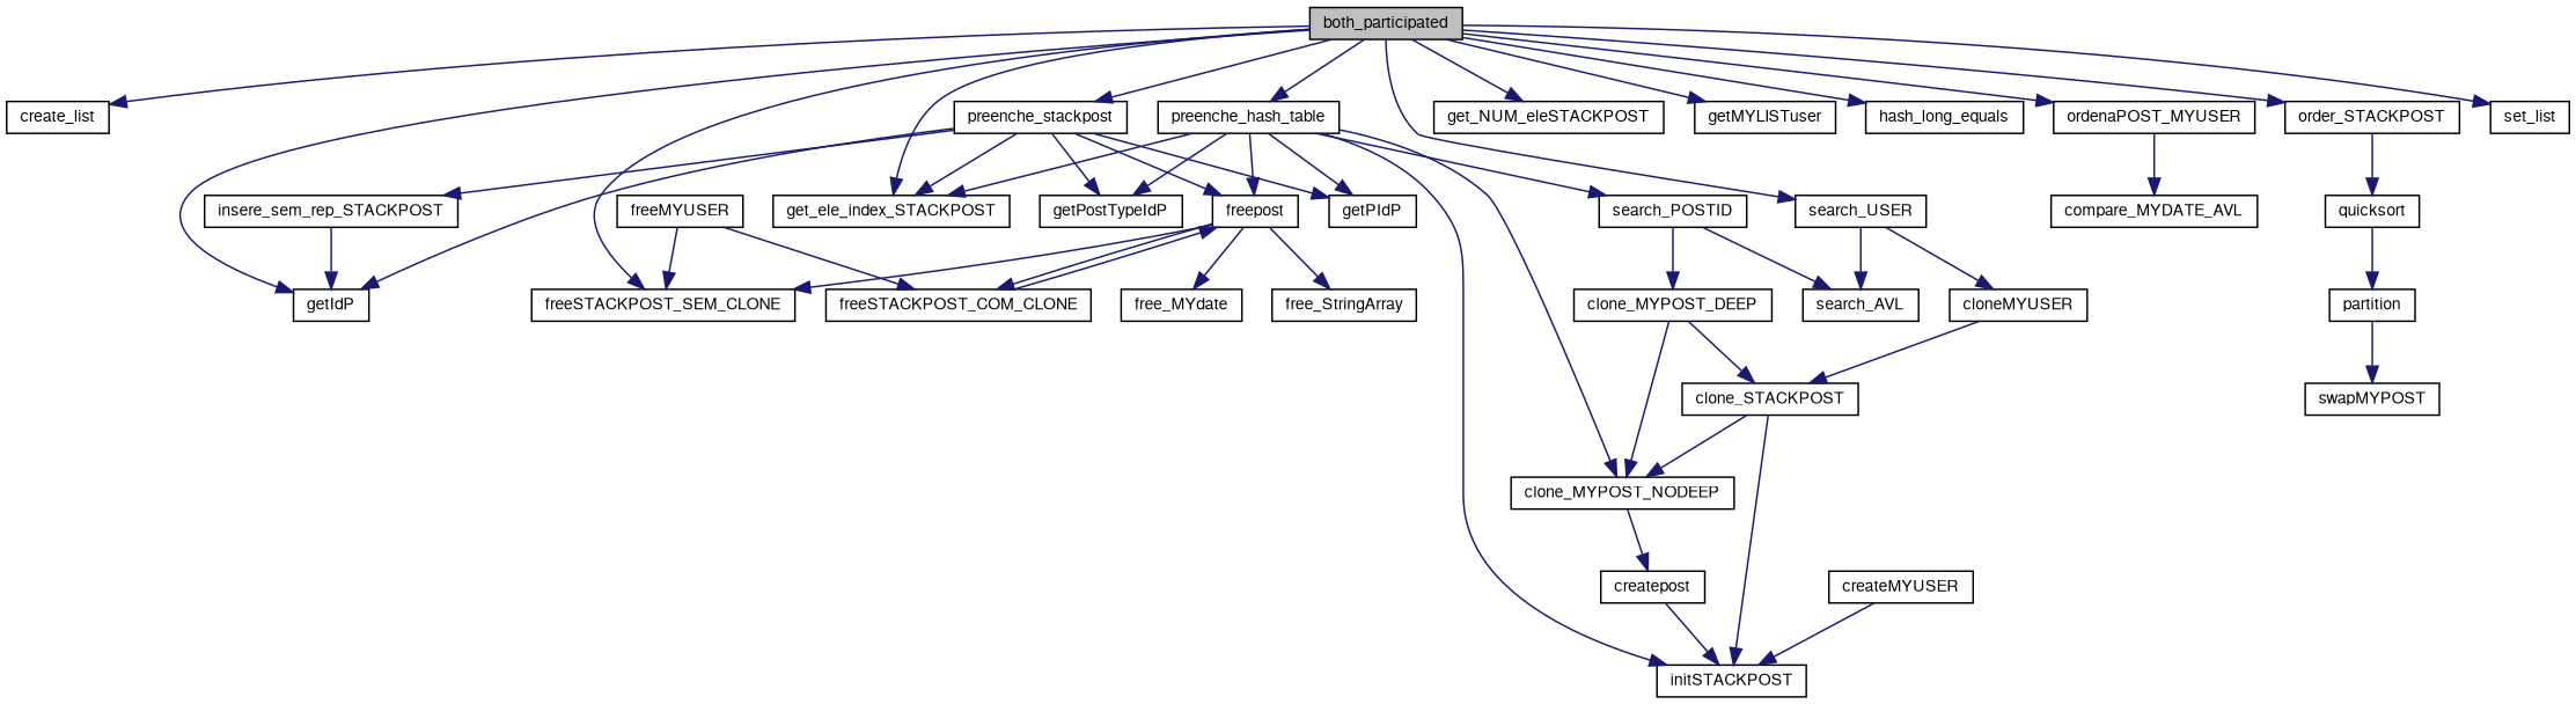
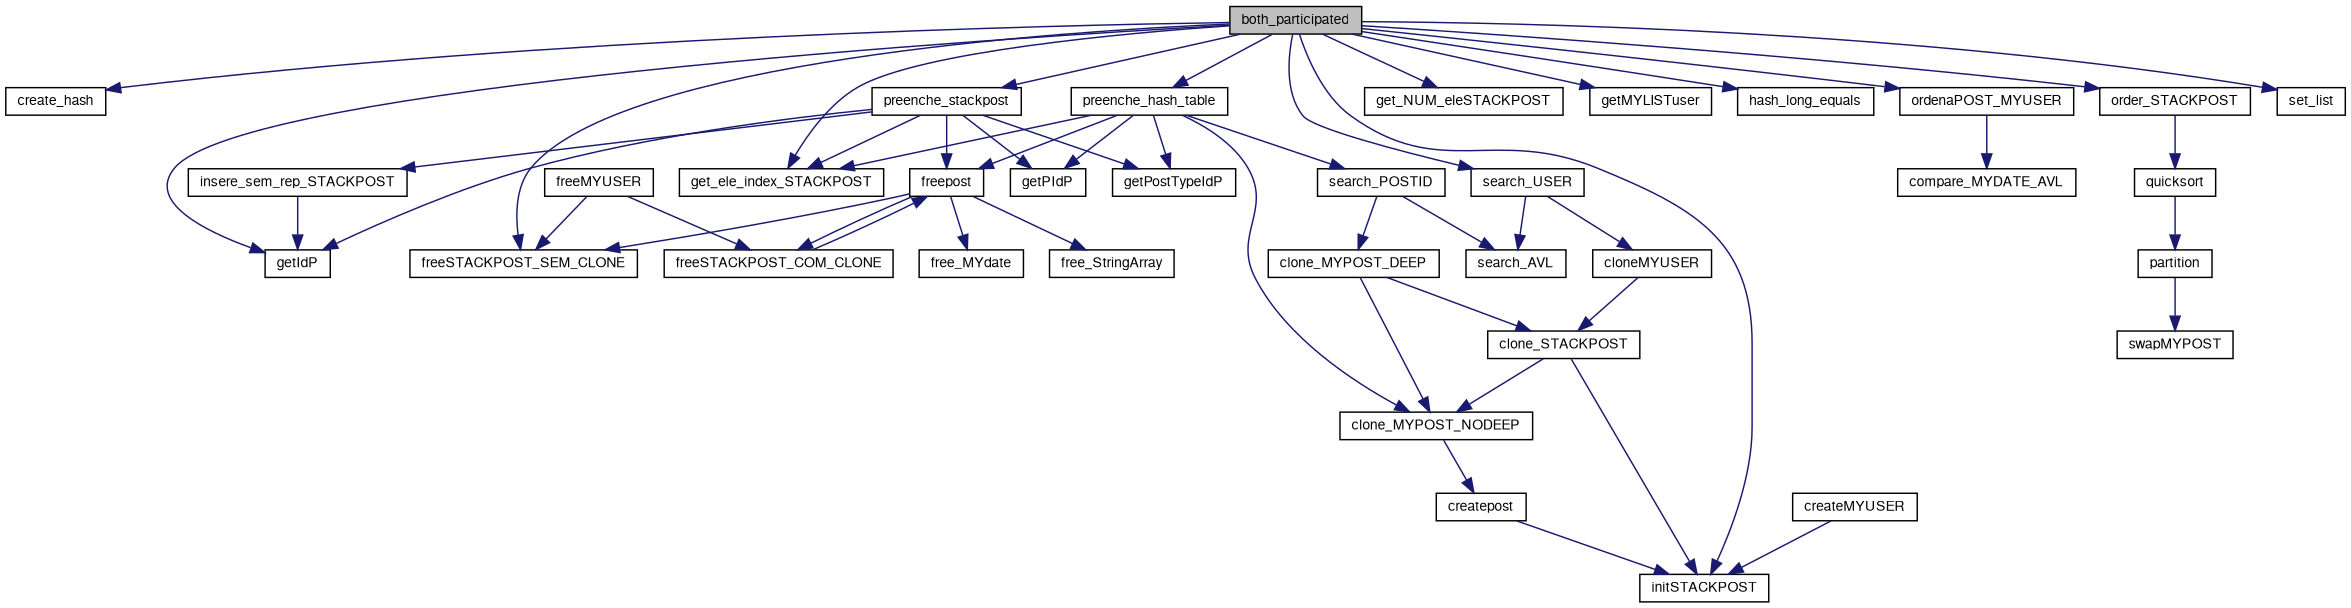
  digraph {
    rankdir=TB
    node [color=black fillcolor=white fontname=FreeSans fontsize=10 shape=record style=filled]
    edge [color=midnightblue fontname=FreeSans fontsize=10 labelfontname=FreeSans labelfontsize=10 style=solid]
    n1 [fillcolor=grey75 fontcolor=black height=0.2 label=both_participated width=0.4]
-   n2 [height=0.2 label=create_list width=0.4]
+   n2 [height=0.2 label=create_hash width=0.4]
    n3 [height=0.2 label=freeSTACKPOST_SEM_CLONE width=0.4]
    n4 [height=0.2 label=get_ele_index_STACKPOST width=0.4]
    n5 [height=0.2 label=get_NUM_eleSTACKPOST width=0.4]
    n6 [height=0.2 label=getIdP width=0.4]
    n7 [height=0.2 label=getMYLISTuser width=0.4]
    n8 [height=0.2 label=hash_long_equals width=0.4]
    n9 [height=0.2 label=initSTACKPOST width=0.4]
    n10 [height=0.2 label=ordenaPOST_MYUSER width=0.4]
    n11 [height=0.2 label=order_STACKPOST width=0.4]
    n12 [height=0.2 label=preenche_hash_table width=0.4]
    n13 [height=0.2 label=preenche_stackpost width=0.4]
    n14 [height=0.2 label=search_USER width=0.4]
    n15 [height=0.2 label=set_list width=0.4]
    n16 [height=0.2 label=freeMYUSER width=0.4]
    n17 [height=0.2 label=freeSTACKPOST_COM_CLONE width=0.4]
    n18 [height=0.2 label=compare_MYDATE_AVL width=0.4]
    n19 [height=0.2 label=quicksort width=0.4]
    n20 [height=0.2 label=freepost width=0.4]
    n21 [height=0.2 label=clone_MYPOST_NODEEP width=0.4]
    n22 [height=0.2 label=getPIdP width=0.4]
    n23 [height=0.2 label=getPostTypeIdP width=0.4]
    n24 [height=0.2 label=search_POSTID width=0.4]
    n25 [height=0.2 label=insere_sem_rep_STACKPOST width=0.4]
    n26 [height=0.2 label=search_AVL width=0.4]
    n27 [height=0.2 label=cloneMYUSER width=0.4]
    n28 [height=0.2 label=free_StringArray width=0.4]
    n29 [height=0.2 label=free_MYdate width=0.4]
    n30 [height=0.2 label=partition width=0.4]
    n31 [height=0.2 label=swapMYPOST width=0.4]
    n32 [height=0.2 label=createpost width=0.4]
    n33 [height=0.2 label=clone_MYPOST_DEEP width=0.4]
    n34 [height=0.2 label=clone_STACKPOST width=0.4]
    n35 [height=0.2 label=createMYUSER width=0.4]
    n1 -> n2
    n1 -> n3
    n1 -> n4
    n1 -> n5
    n1 -> n6
    n1 -> n7
    n1 -> n8
-   n12 -> n9
+   n1 -> n9
    n1 -> n10
    n1 -> n11
    n1 -> n12
    n1 -> n13
    n1 -> n14
    n1 -> n15
    n10 -> n18
    n11 -> n19
    n12 -> n4
    n12 -> n20
    n12 -> n21
    n12 -> n22
    n12 -> n23
    n12 -> n24
    n13 -> n4
    n13 -> n6
    n13 -> n20
    n13 -> n22
    n13 -> n23
    n13 -> n25
    n14 -> n26
    n14 -> n27
    n16 -> n3
    n16 -> n17
    n17 -> n20
    n19 -> n30
    n20 -> n3
    n20 -> n17
    n20 -> n28
    n20 -> n29
    n21 -> n32
    n24 -> n26
    n24 -> n33
    n25 -> n6
    n27 -> n34
    n30 -> n31
    n32 -> n9
    n33 -> n21
    n33 -> n34
    n34 -> n9
    n34 -> n21
    n35 -> n9
  }
